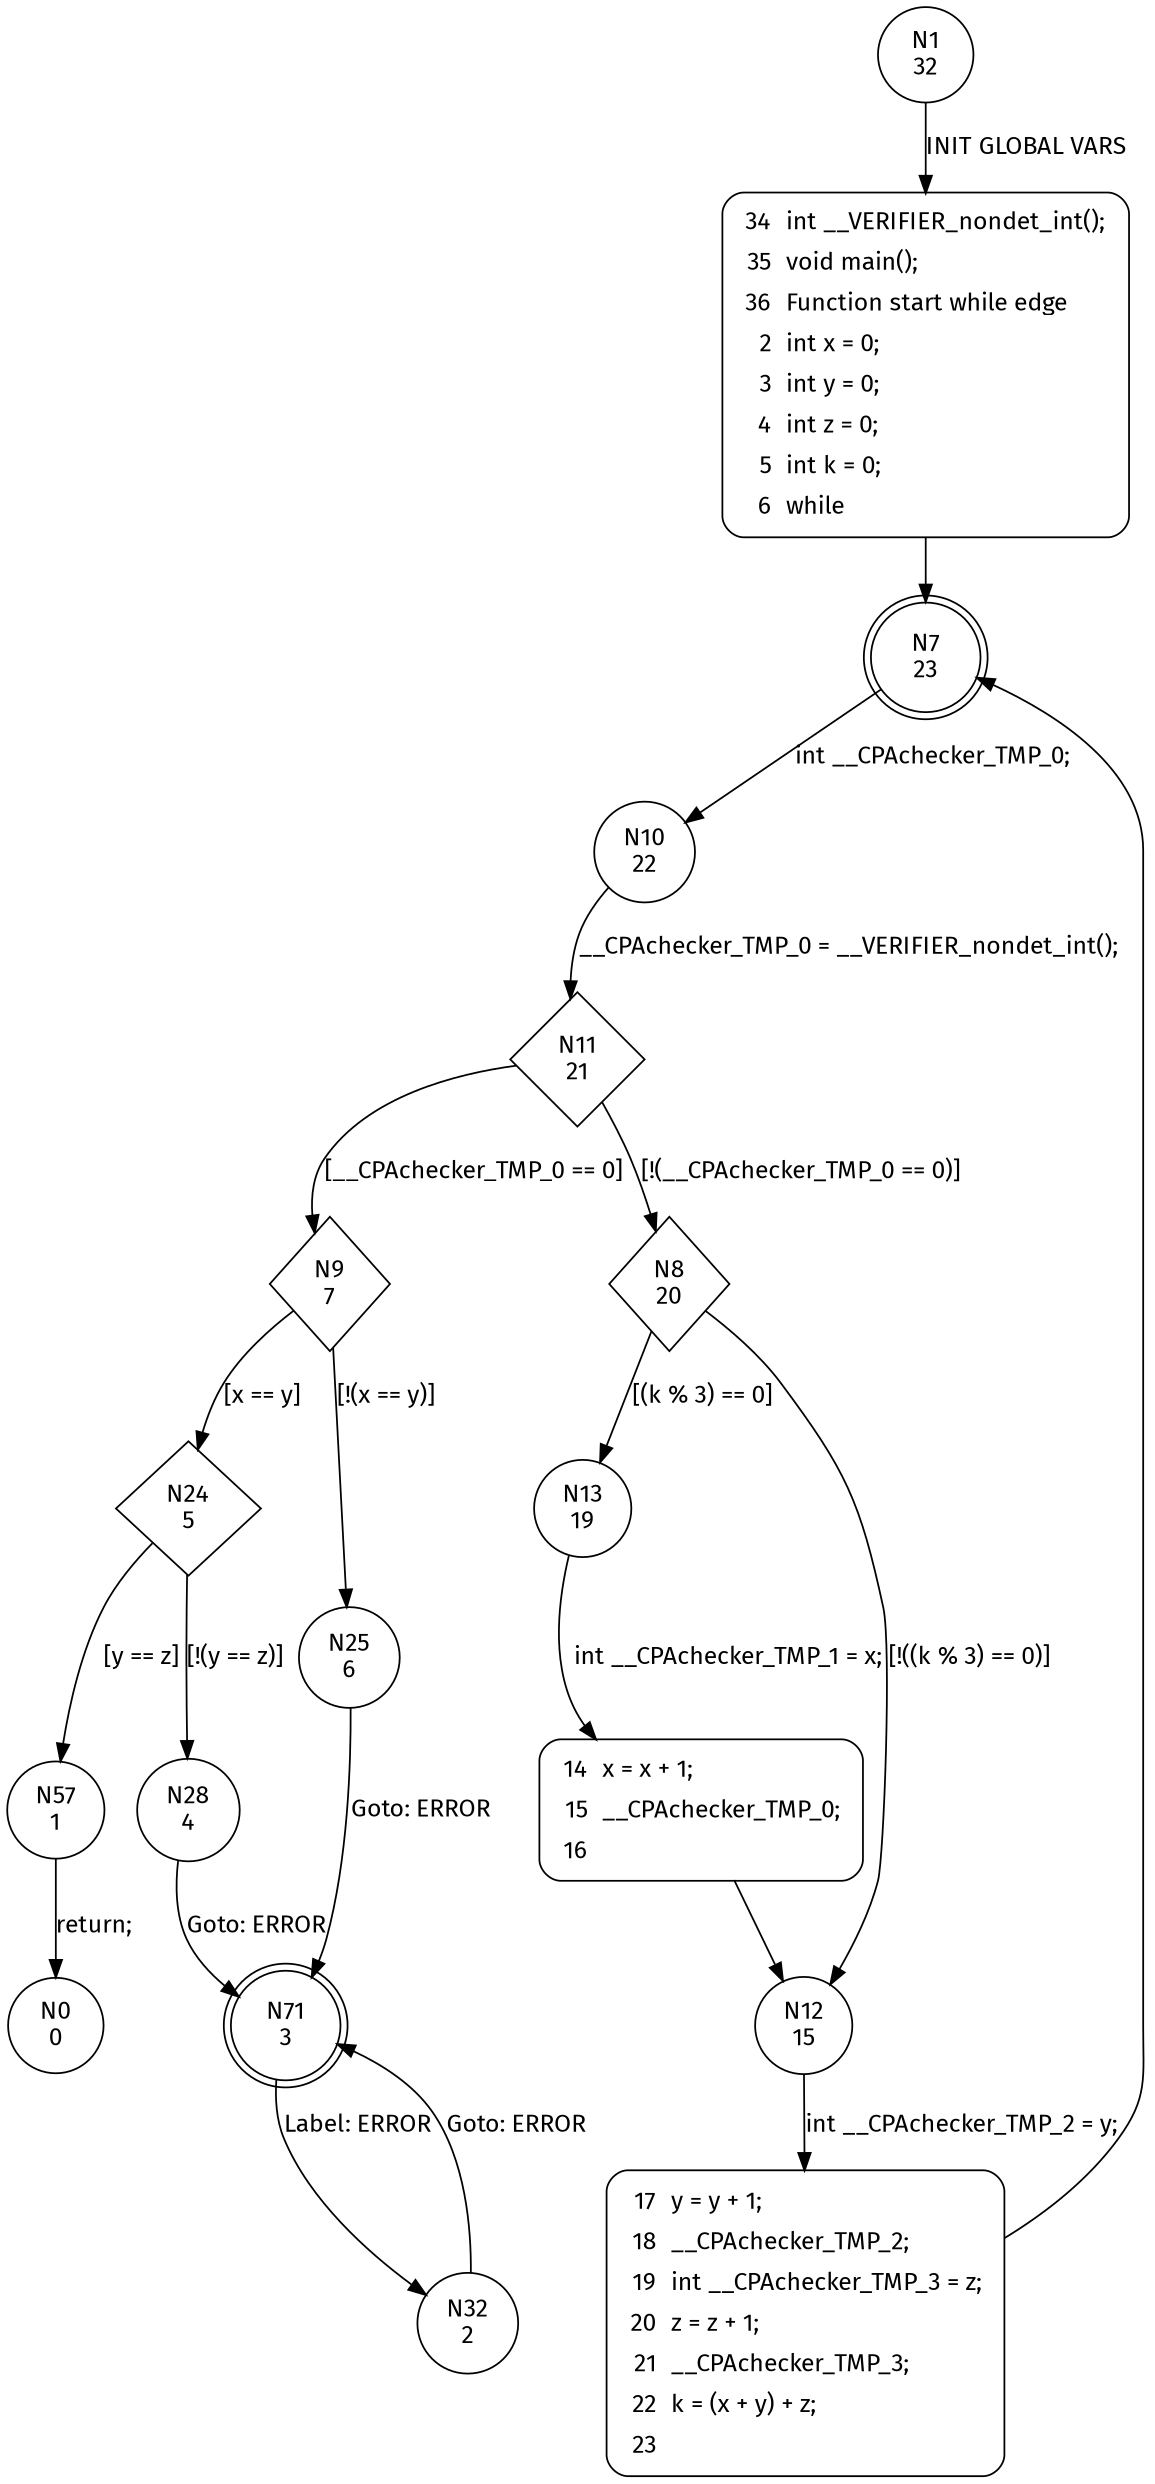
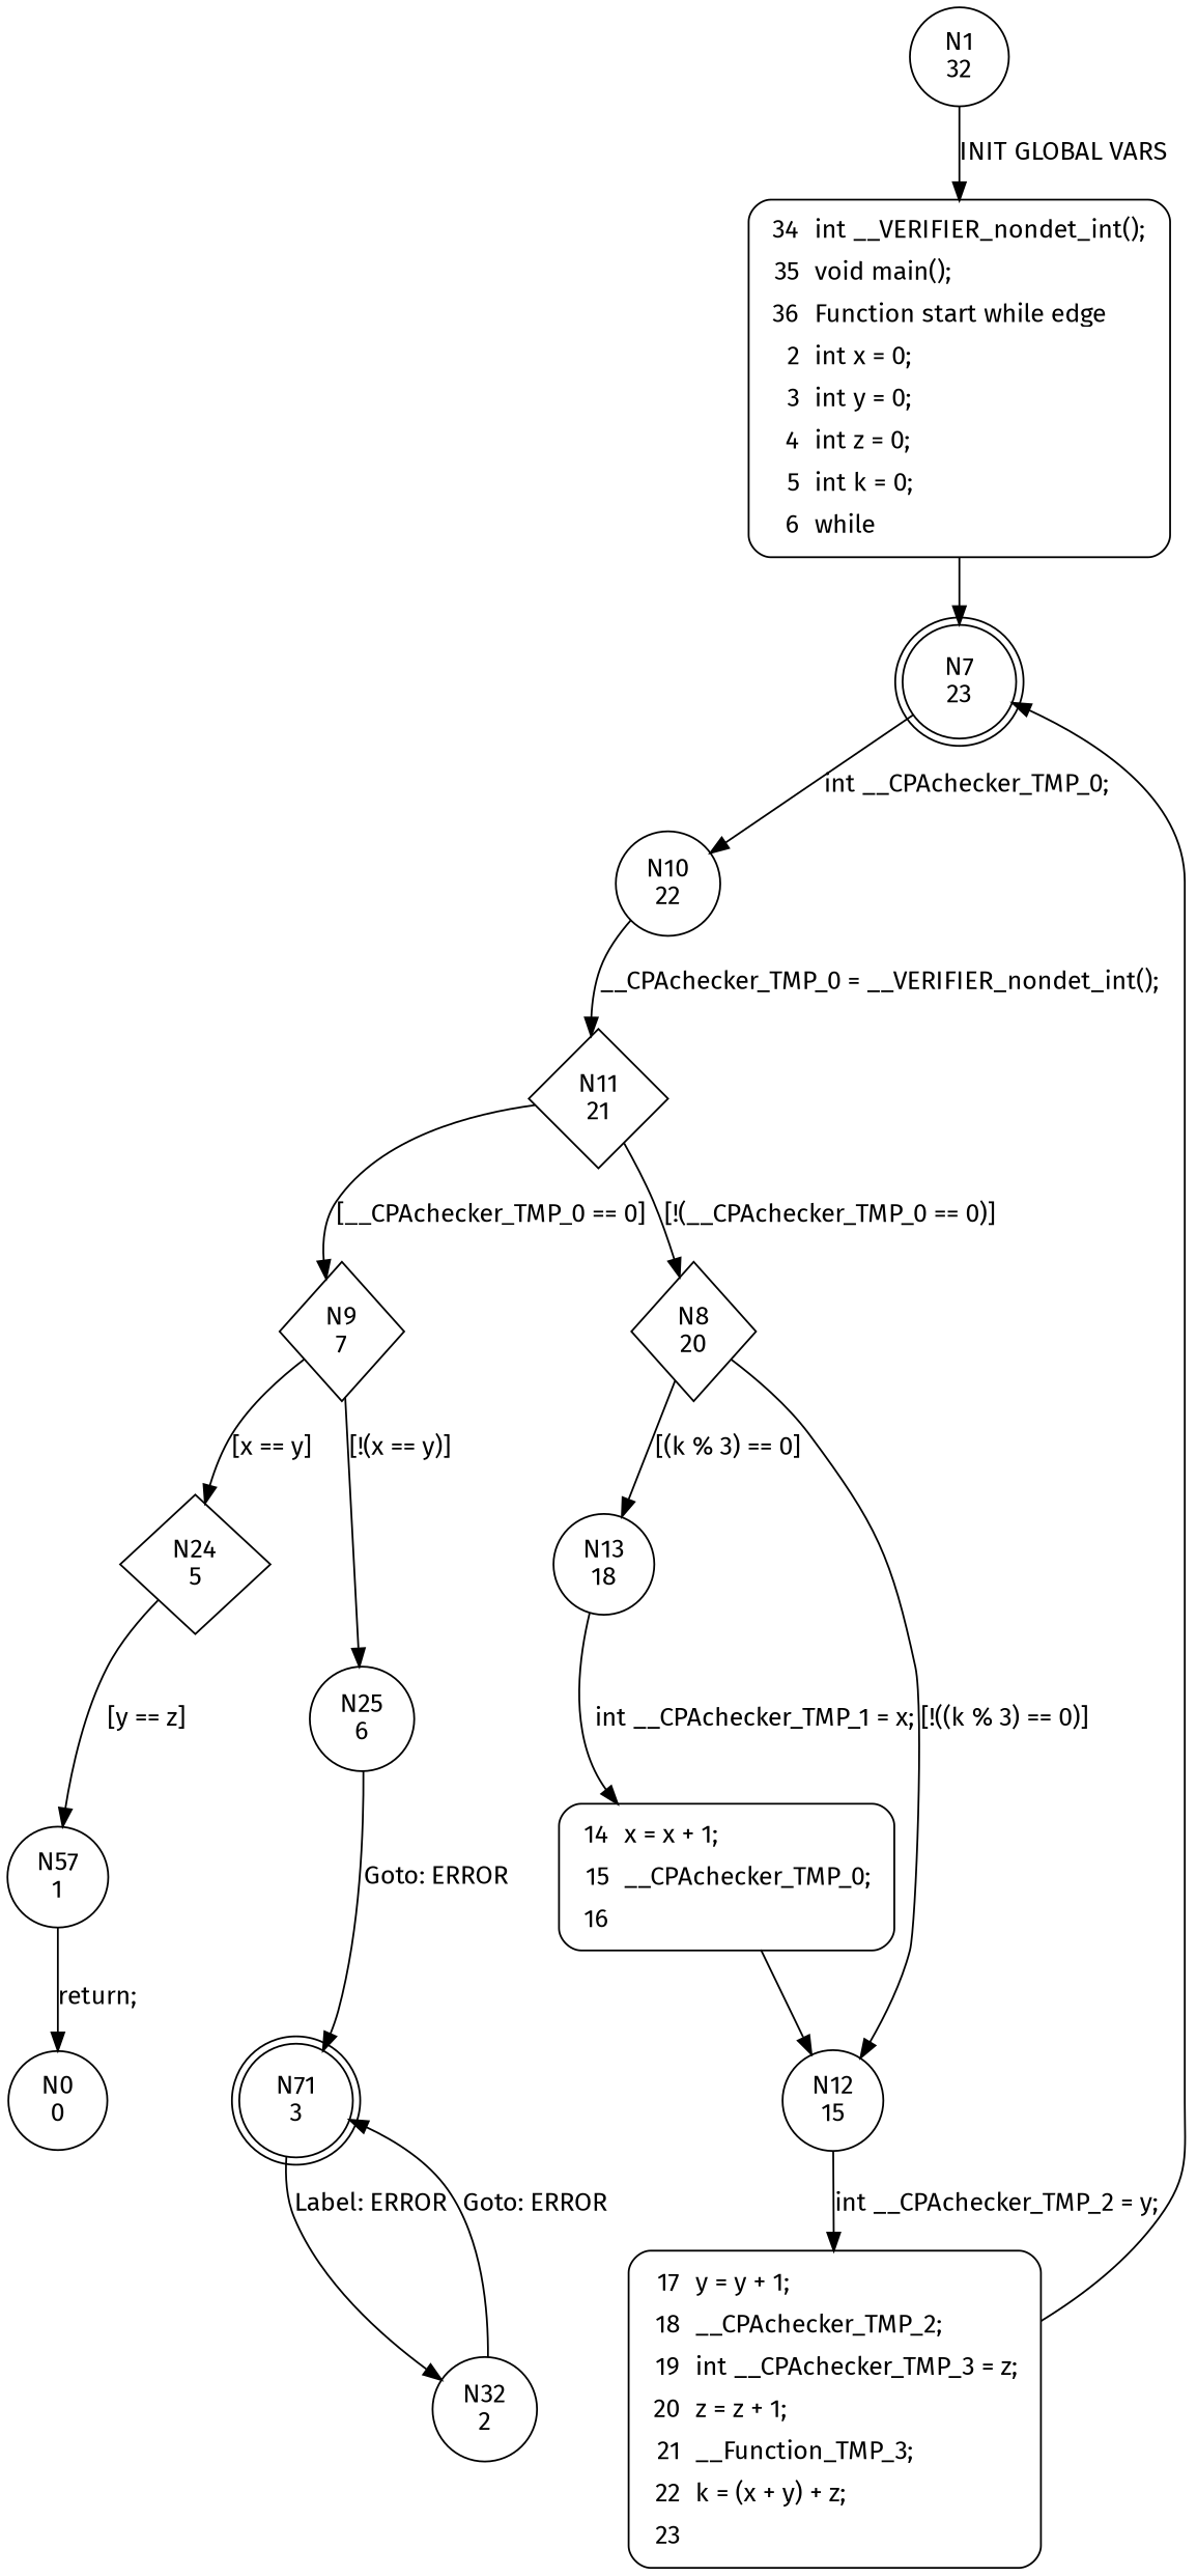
  digraph {
    fontname="Fira Sans"
    node [fontname="Fira Sans" shape=circle]
    edge [fontname="Fira Sans"]
    n1 [label="N1\n32"]
    n2 [fillcolor=white label=<<table border="0" cellborder="0" cellpadding="3" bgcolor="white"><tr><td align="right">34</td><td align="left">int __VERIFIER_nondet_int();</td></tr><tr><td align="right">35</td><td align="left">void main();</td></tr><tr><td align="right">36</td><td align="left">Function start while edge</td></tr><tr><td align="right">2</td><td align="left">int x = 0;</td></tr><tr><td align="right">3</td><td align="left">int y = 0;</td></tr><tr><td align="right">4</td><td align="left">int z = 0;</td></tr><tr><td align="right">5</td><td align="left">int k = 0;</td></tr><tr><td align="right">6</td><td align="left">while</td></tr></table>> penwidth=1 shape=Mrecord style="filled,bold"]
    n3 [label="N7\n23" shape=doublecircle]
    n4 [label="N10\n22"]
    n5 [label="N11\n21" shape=diamond]
    n6 [label="N9\n7" shape=diamond]
    n7 [label="N8\n20" shape=diamond]
    n8 [label="N24\n5" shape=diamond]
    n9 [label="N25\n6"]
-   n10 [label="N13\n19"]
+   n10 [label="N13\n18"]
    n11 [label="N12\n15"]
    n12 [label="N57\n1"]
-   n13 [label="N28\n4"]
    n14 [label="N71\n3" shape=doublecircle]
    n15 [fillcolor=white label=<<table border="0" cellborder="0" cellpadding="3" bgcolor="white"><tr><td align="right">14</td><td align="left">x = x + 1;</td></tr><tr><td align="right">15</td><td align="left">__CPAchecker_TMP_0;</td></tr><tr><td align="right">16</td><td align="left"></td></tr></table>> penwidth=1 shape=Mrecord style="filled,bold"]
-   n16 [fillcolor=white label=<<table border="0" cellborder="0" cellpadding="3" bgcolor="white"><tr><td align="right">17</td><td align="left">y = y + 1;</td></tr><tr><td align="right">18</td><td align="left">__CPAchecker_TMP_2;</td></tr><tr><td align="right">19</td><td align="left">int __CPAchecker_TMP_3 = z;</td></tr><tr><td align="right">20</td><td align="left">z = z + 1;</td></tr><tr><td align="right">21</td><td align="left">__CPAchecker_TMP_3;</td></tr><tr><td align="right">22</td><td align="left">k = (x + y) + z;</td></tr><tr><td align="right">23</td><td align="left"></td></tr></table>> penwidth=1 shape=Mrecord style="filled,bold"]
+   n16 [fillcolor=white label=<<table border="0" cellborder="0" cellpadding="3" bgcolor="white"><tr><td align="right">17</td><td align="left">y = y + 1;</td></tr><tr><td align="right">18</td><td align="left">__CPAchecker_TMP_2;</td></tr><tr><td align="right">19</td><td align="left">int __CPAchecker_TMP_3 = z;</td></tr><tr><td align="right">20</td><td align="left">z = z + 1;</td></tr><tr><td align="right">21</td><td align="left">__Function_TMP_3;</td></tr><tr><td align="right">22</td><td align="left">k = (x + y) + z;</td></tr><tr><td align="right">23</td><td align="left"></td></tr></table>> penwidth=1 shape=Mrecord style="filled,bold"]
    n17 [label="N0\n0"]
    n18 [label="N32\n2"]
    n1 -> n2 [label="INIT GLOBAL VARS"]
    n2 -> n3
    n3 -> n4 [label="int __CPAchecker_TMP_0;"]
    n4 -> n5 [label="__CPAchecker_TMP_0 = __VERIFIER_nondet_int();"]
    n5 -> n6 [label="[__CPAchecker_TMP_0 == 0]"]
    n5 -> n7 [label="[!(__CPAchecker_TMP_0 == 0)]"]
    n6 -> n8 [label="[x == y]"]
    n6 -> n9 [label="[!(x == y)]"]
    n7 -> n10 [label="[(k % 3) == 0]"]
    n7 -> n11 [label="[!((k % 3) == 0)]"]
    n8 -> n12 [label="[y == z]"]
-   n8 -> n13 [label="[!(y == z)]"]
    n9 -> n14 [label="Goto: ERROR"]
    n10 -> n15 [label="int __CPAchecker_TMP_1 = x;"]
    n11 -> n16 [label="int __CPAchecker_TMP_2 = y;"]
    n12 -> n17 [label="return;"]
-   n13 -> n14 [label="Goto: ERROR"]
    n14 -> n18 [label="Label: ERROR"]
    n15 -> n11
    n16 -> n3
    n18 -> n14 [label="Goto: ERROR"]
  }
